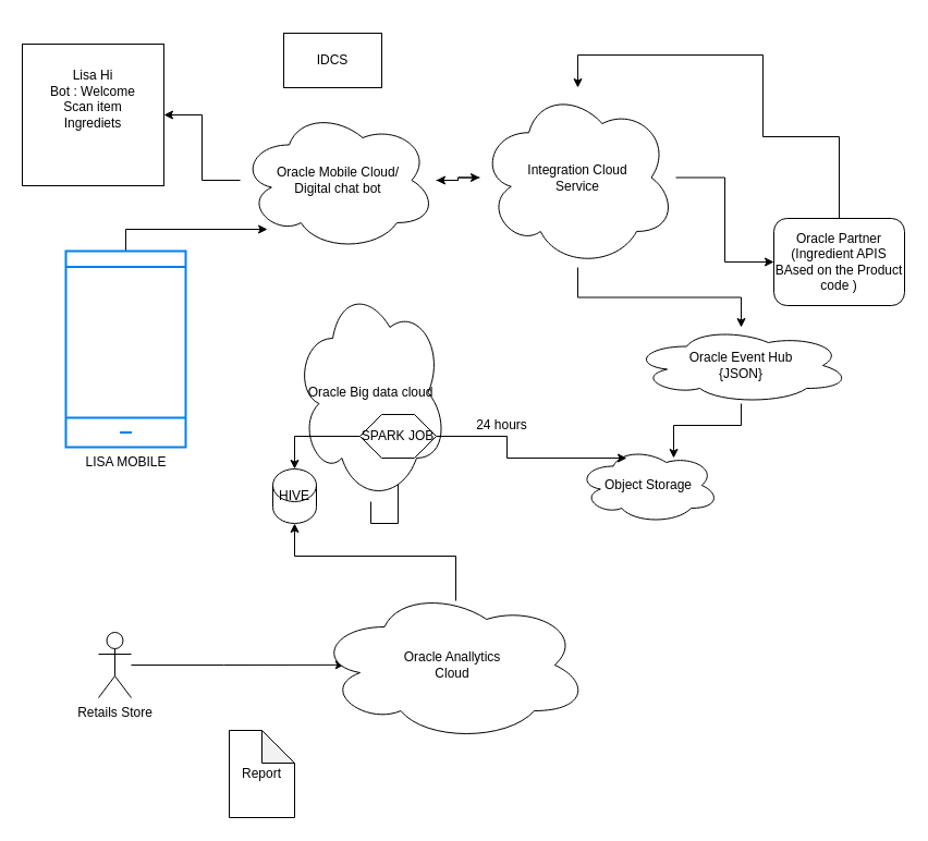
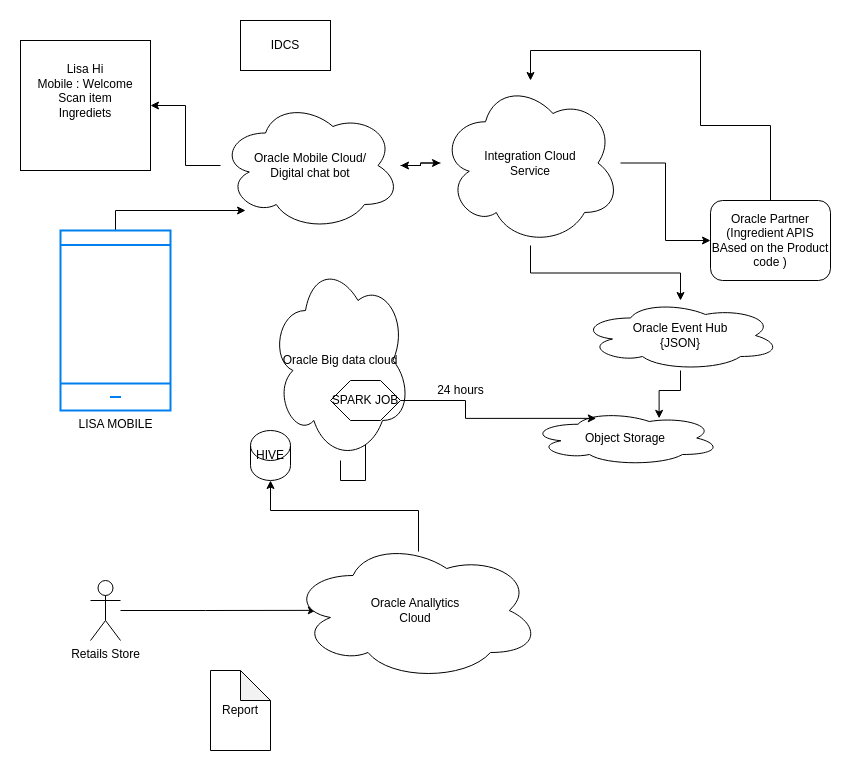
  <mxCell id="0" />
  <mxCell id="1" parent="0" />
  <mxCell id="2" style="edgeStyle=orthogonalEdgeStyle;rounded=0;orthogonalLoop=1;jettySize=auto;html=1;" edge="1" parent="1" source="3" target="10"><mxGeometry relative="1" as="geometry"><mxPoint x="220" y="230" as="targetPoint" /><Array as="points"><mxPoint x="115" y="210" /></Array></mxGeometry></mxCell>
  <mxCell id="3" value="LISA MOBILE " style="html=1;verticalLabelPosition=bottom;align=center;labelBackgroundColor=#ffffff;verticalAlign=top;strokeWidth=2;strokeColor=#0080F0;shadow=0;dashed=0;shape=mxgraph.ios7.icons.smartphone;" vertex="1" parent="1"><mxGeometry x="60" y="230" width="110" height="180" as="geometry" /></mxCell>
  <mxCell id="4" style="edgeStyle=orthogonalEdgeStyle;rounded=0;orthogonalLoop=1;jettySize=auto;html=1;" edge="1" parent="1" source="5" target="14"><mxGeometry relative="1" as="geometry"><mxPoint x="740" y="50" as="targetPoint" /><Array as="points"><mxPoint x="770" y="125" /><mxPoint x="700" y="125" /><mxPoint x="700" y="50" /><mxPoint x="530" y="50" /></Array></mxGeometry></mxCell>
  <mxCell id="5" value="Oracle Partner (Ingredient APIS BAsed on the Product code ) " style="rounded=1;whiteSpace=wrap;html=1;" vertex="1" parent="1"><mxGeometry x="710" y="200" width="120" height="80" as="geometry" /></mxCell>
  <mxCell id="6" style="edgeStyle=orthogonalEdgeStyle;rounded=0;orthogonalLoop=1;jettySize=auto;html=1;entryX=0.103;entryY=0.499;entryDx=0;entryDy=0;entryPerimeter=0;" edge="1" parent="1" source="7" target="27"><mxGeometry relative="1" as="geometry" /></mxCell>
  <mxCell id="7" value="Retails Store " style="shape=umlActor;verticalLabelPosition=bottom;verticalAlign=top;html=1;outlineConnect=0;" vertex="1" parent="1"><mxGeometry x="90" y="580" width="30" height="60" as="geometry" /></mxCell>
  <mxCell id="8" style="edgeStyle=orthogonalEdgeStyle;rounded=0;orthogonalLoop=1;jettySize=auto;html=1;" edge="1" parent="1" source="10" target="14"><mxGeometry relative="1" as="geometry" /></mxCell>
  <mxCell id="9" value="" style="edgeStyle=orthogonalEdgeStyle;rounded=0;orthogonalLoop=1;jettySize=auto;html=1;" edge="1" parent="1" source="10" target="15"><mxGeometry relative="1" as="geometry" /></mxCell>
  <mxCell id="10" value="&lt;div&gt;Oracle Mobile Cloud/&lt;/div&gt;&lt;div&gt;Digital chat bot &lt;/div&gt;" style="ellipse;shape=cloud;whiteSpace=wrap;html=1;" vertex="1" parent="1"><mxGeometry x="220" y="100" width="180" height="130" as="geometry" /></mxCell>
  <mxCell id="11" style="edgeStyle=orthogonalEdgeStyle;rounded=0;orthogonalLoop=1;jettySize=auto;html=1;" edge="1" parent="1" source="14" target="5"><mxGeometry relative="1" as="geometry" /></mxCell>
  <mxCell id="12" style="edgeStyle=orthogonalEdgeStyle;rounded=0;orthogonalLoop=1;jettySize=auto;html=1;" edge="1" parent="1" source="14" target="10"><mxGeometry relative="1" as="geometry" /></mxCell>
  <mxCell id="13" style="edgeStyle=orthogonalEdgeStyle;rounded=0;orthogonalLoop=1;jettySize=auto;html=1;" edge="1" parent="1" source="14" target="17"><mxGeometry relative="1" as="geometry" /></mxCell>
  <mxCell id="14" value="&lt;div&gt;Integration Cloud &lt;br&gt;&lt;/div&gt;&lt;div&gt;Service &lt;/div&gt;" style="ellipse;shape=cloud;whiteSpace=wrap;html=1;" vertex="1" parent="1"><mxGeometry x="440" y="80" width="180" height="165" as="geometry" /></mxCell>
- <mxCell id="15" value="&lt;div&gt;Lisa Hi &lt;br&gt;&lt;/div&gt;&lt;div&gt;Bot : Welcome &lt;br&gt;&lt;/div&gt;&lt;div&gt;Scan item &lt;br&gt;&lt;/div&gt;&lt;div&gt;Ingrediets &lt;br&gt;&lt;/div&gt;&lt;div&gt;&lt;br&gt;&lt;/div&gt;&lt;div&gt;&lt;br&gt;&lt;/div&gt;" style="whiteSpace=wrap;html=1;aspect=fixed;" vertex="1" parent="1"><mxGeometry x="20" y="40" width="130" height="130" as="geometry" /></mxCell>
+ <mxCell id="15" value="&lt;div&gt;Lisa Hi &lt;br&gt;&lt;/div&gt;&lt;div&gt;Mobile : Welcome &lt;br&gt;&lt;/div&gt;&lt;div&gt;Scan item &lt;br&gt;&lt;/div&gt;&lt;div&gt;Ingrediets &lt;br&gt;&lt;/div&gt;&lt;div&gt;&lt;br&gt;&lt;/div&gt;&lt;div&gt;&lt;br&gt;&lt;/div&gt;" style="whiteSpace=wrap;html=1;aspect=fixed;" vertex="1" parent="1"><mxGeometry x="20" y="40" width="130" height="130" as="geometry" /></mxCell>
  <mxCell id="16" style="edgeStyle=orthogonalEdgeStyle;rounded=0;orthogonalLoop=1;jettySize=auto;html=1;entryX=0.677;entryY=0.143;entryDx=0;entryDy=0;entryPerimeter=0;" edge="1" parent="1" source="17" target="20"><mxGeometry relative="1" as="geometry" /></mxCell>
  <mxCell id="17" value="&lt;div&gt;Oracle Event Hub &lt;br&gt;&lt;/div&gt;&lt;div&gt;{JSON}&lt;br&gt;&lt;/div&gt;" style="ellipse;shape=cloud;whiteSpace=wrap;html=1;" vertex="1" parent="1"><mxGeometry x="580" y="300" width="200" height="70" as="geometry" /></mxCell>
  <mxCell id="18" style="edgeStyle=orthogonalEdgeStyle;rounded=0;orthogonalLoop=1;jettySize=auto;html=1;" edge="1" parent="1" source="19" target="24"><mxGeometry relative="1" as="geometry" /></mxCell>
  <mxCell id="19" value="Oracle Big data cloud " style="ellipse;shape=cloud;whiteSpace=wrap;html=1;" vertex="1" parent="1"><mxGeometry x="270" y="260" width="140" height="200" as="geometry" /></mxCell>
- <mxCell id="20" value="Object Storage " style="ellipse;shape=cloud;whiteSpace=wrap;html=1;" vertex="1" parent="1"><mxGeometry x="530" y="410" width="130" height="70" as="geometry" /></mxCell>
+ <mxCell id="20" value="Object Storage " style="ellipse;shape=cloud;whiteSpace=wrap;html=1;" vertex="1" parent="1"><mxGeometry x="530" y="410" width="190" height="55" as="geometry" /></mxCell>
  <mxCell id="21" value="HIVE " style="shape=cylinder2;whiteSpace=wrap;html=1;boundedLbl=1;backgroundOutline=1;size=15;" vertex="1" parent="1"><mxGeometry x="250" y="430" width="40" height="50" as="geometry" /></mxCell>
  <mxCell id="22" style="edgeStyle=orthogonalEdgeStyle;rounded=0;orthogonalLoop=1;jettySize=auto;html=1;entryX=0.346;entryY=0.143;entryDx=0;entryDy=0;entryPerimeter=0;" edge="1" parent="1" source="24" target="20"><mxGeometry relative="1" as="geometry" /></mxCell>
- <mxCell id="23" style="edgeStyle=orthogonalEdgeStyle;rounded=0;orthogonalLoop=1;jettySize=auto;html=1;" edge="1" parent="1" source="24" target="21"><mxGeometry relative="1" as="geometry" /></mxCell>
  <mxCell id="24" value="SPARK JOB" style="shape=hexagon;perimeter=hexagonPerimeter2;whiteSpace=wrap;html=1;fixedSize=1;" vertex="1" parent="1"><mxGeometry x="330" y="380" width="70" height="40" as="geometry" /></mxCell>
  <mxCell id="25" value="24 hours " style="text;html=1;align=center;verticalAlign=middle;resizable=0;points=[];autosize=1;" vertex="1" parent="1"><mxGeometry x="430" y="380" width="60" height="20" as="geometry" /></mxCell>
  <mxCell id="26" style="edgeStyle=orthogonalEdgeStyle;rounded=0;orthogonalLoop=1;jettySize=auto;html=1;exitX=0.512;exitY=0.079;exitDx=0;exitDy=0;exitPerimeter=0;" edge="1" parent="1" source="27" target="21"><mxGeometry relative="1" as="geometry" /></mxCell>
  <mxCell id="27" value="&lt;div&gt;Oracle Anallytics &lt;br&gt;&lt;/div&gt;&lt;div&gt;Cloud &lt;br&gt; &lt;/div&gt;" style="ellipse;shape=cloud;whiteSpace=wrap;html=1;" vertex="1" parent="1"><mxGeometry x="290" y="540" width="250" height="140" as="geometry" /></mxCell>
  <mxCell id="28" value="Report" style="shape=note;whiteSpace=wrap;html=1;backgroundOutline=1;darkOpacity=0.05;" vertex="1" parent="1"><mxGeometry x="210" y="670" width="60" height="80" as="geometry" /></mxCell>
- <mxCell id="29" value="IDCS " style="rounded=0;whiteSpace=wrap;html=1;" vertex="1" parent="1"><mxGeometry x="260" y="30" width="90" height="50" as="geometry" /></mxCell>
+ <mxCell id="29" value="IDCS " style="rounded=0;whiteSpace=wrap;html=1;" vertex="1" parent="1"><mxGeometry x="240" y="20" width="90" height="50" as="geometry" /></mxCell>
